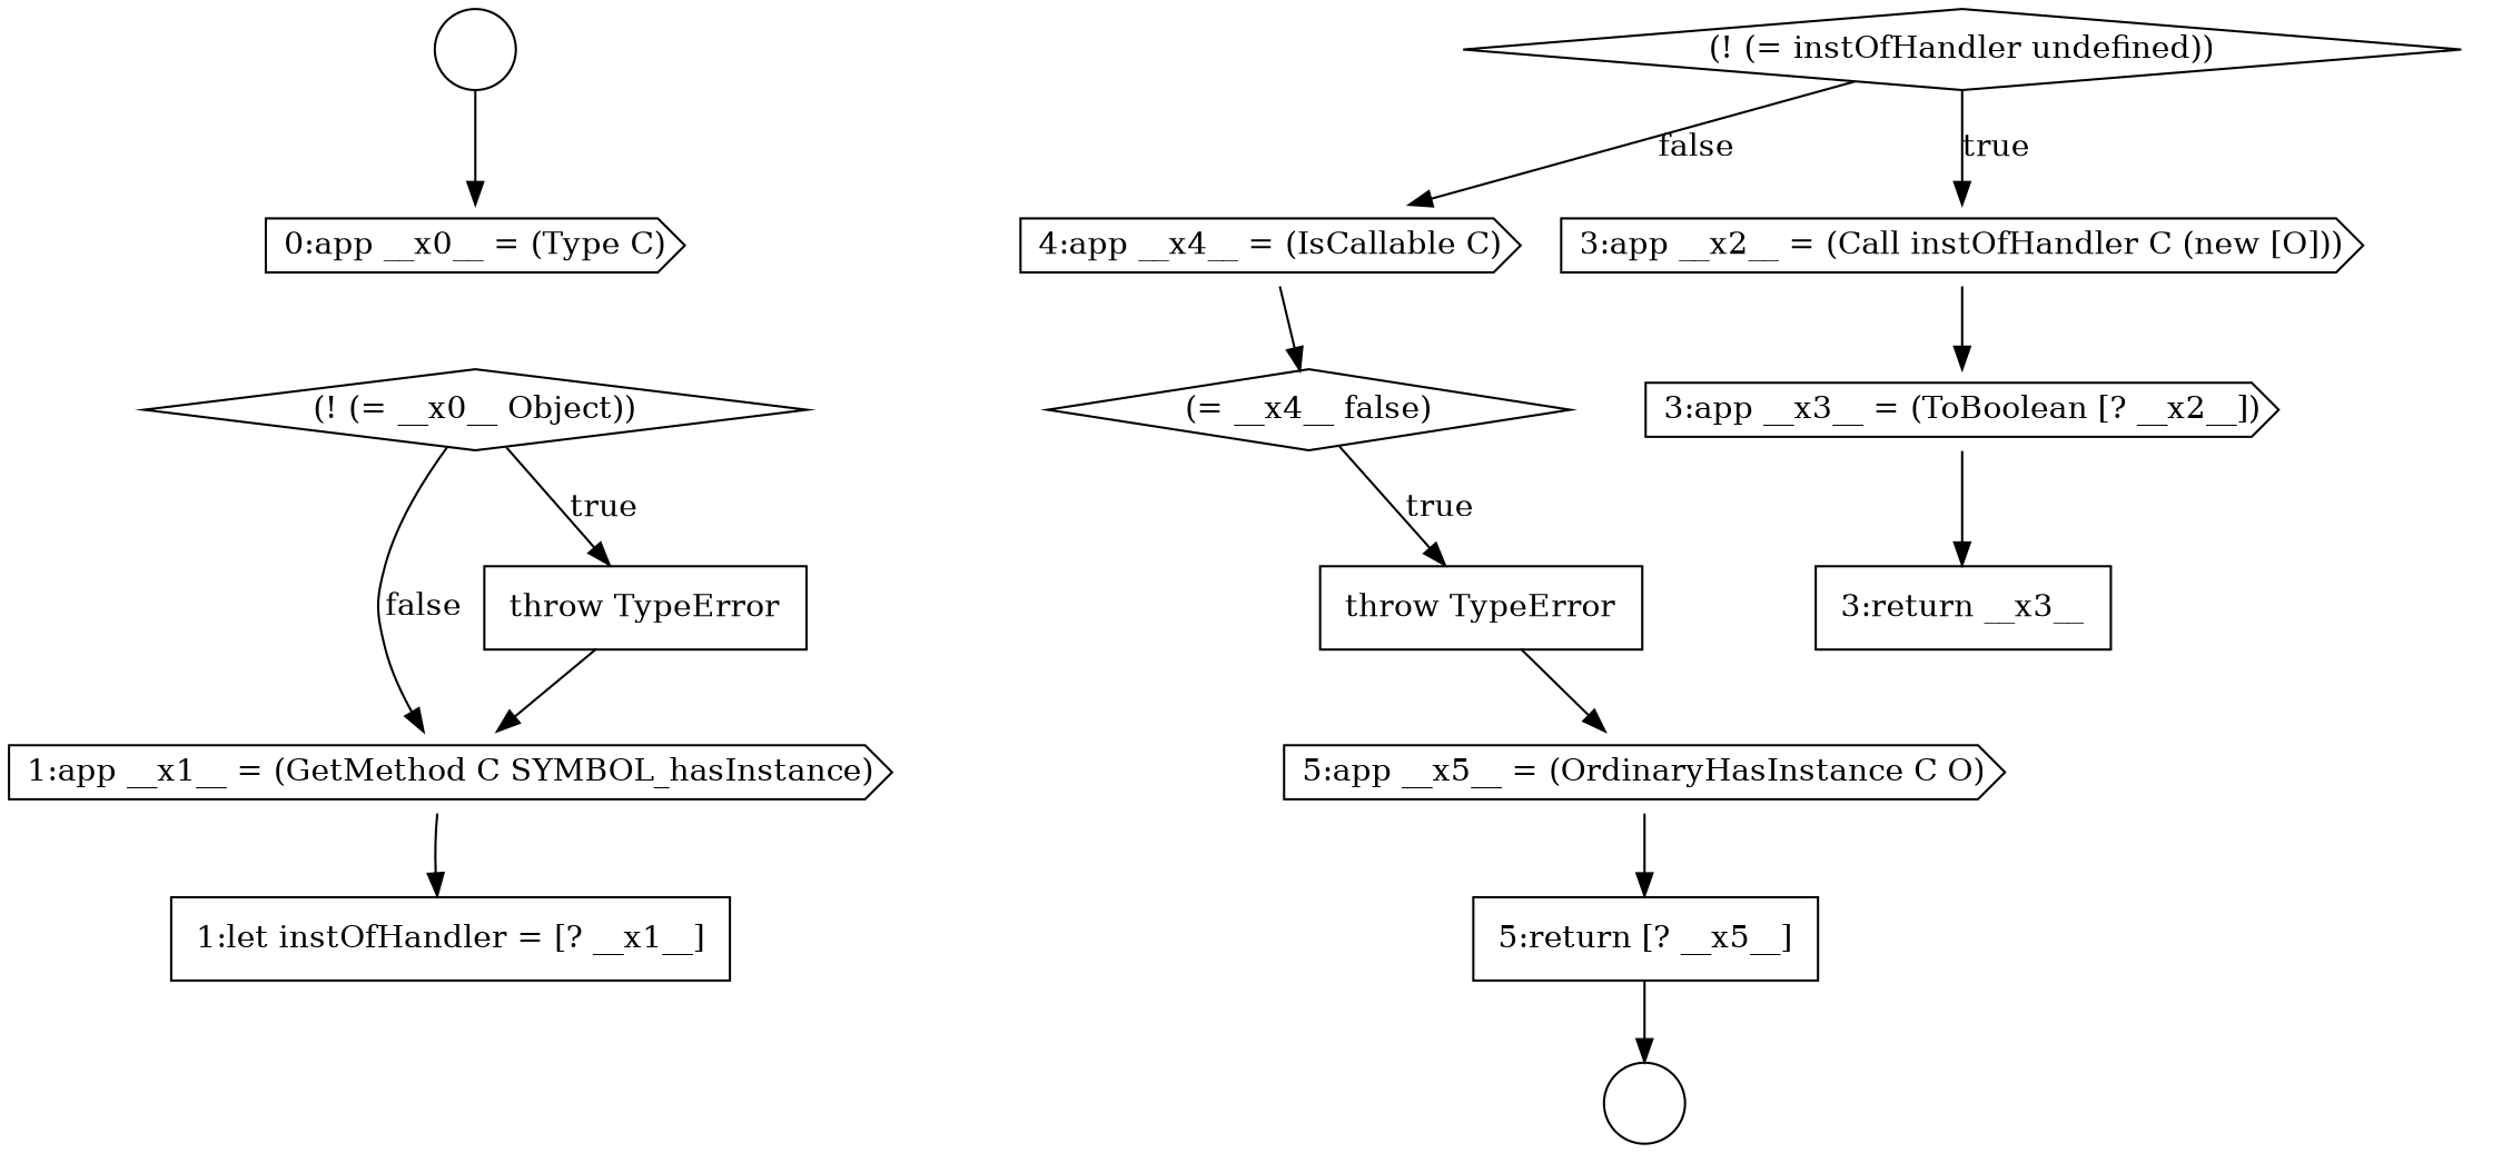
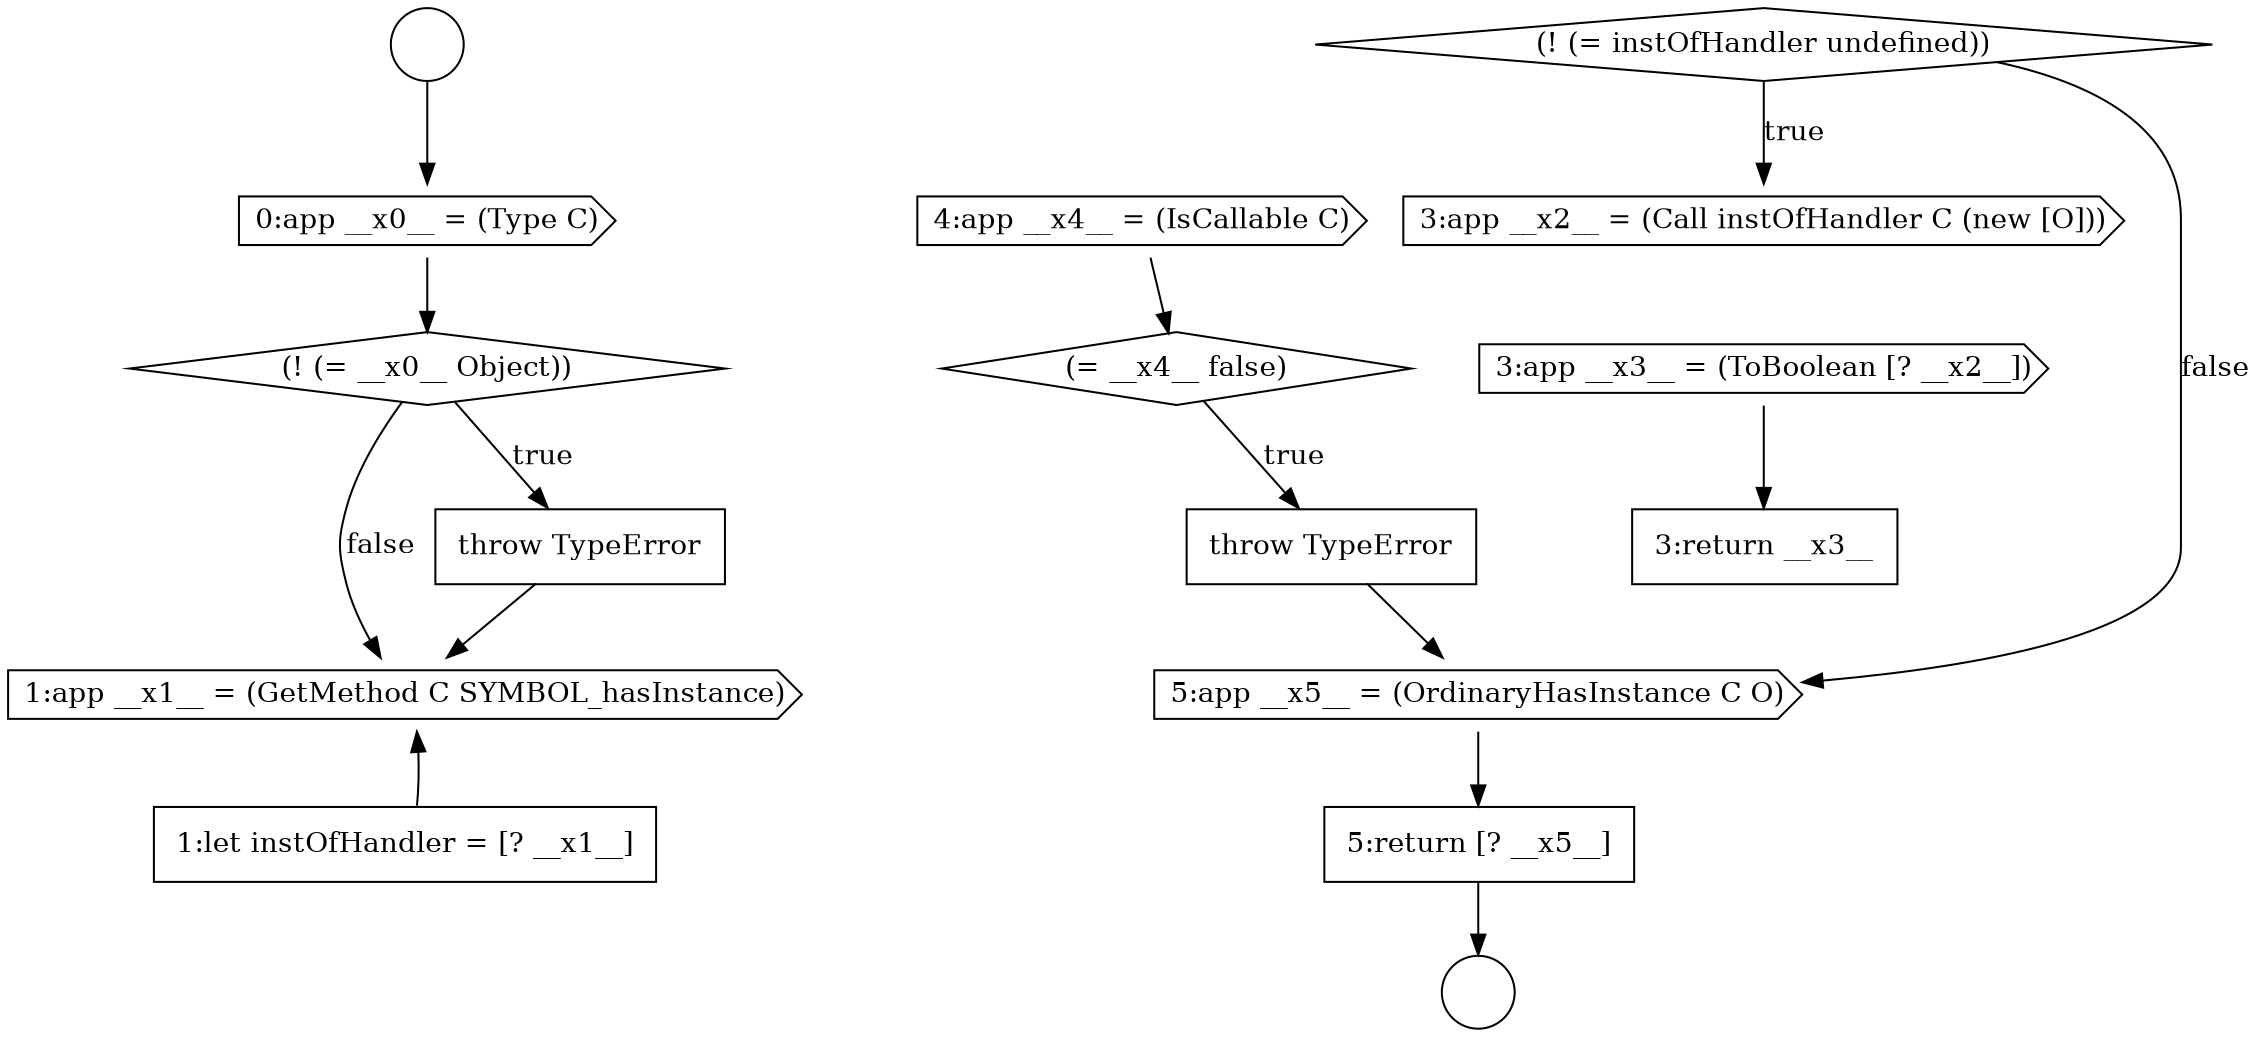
  digraph {
    node [color=black fillcolor=white shape=cds style=filled]
    edge [color=black]
    n1 [label=<<font color="black">1:app __x1__ = (GetMethod C SYMBOL_hasInstance)</font>>]
    n2 [label=<<font color="black">     <table border="0" cellborder="1" cellspacing="0" cellpadding="10">       <tr><td align="left">1:let instOfHandler = [? __x1__]</td></tr>     </table>   </font>> margin=0 shape=none]
    n3 [label=<<font color="black">0:app __x0__ = (Type C)</font>>]
    n4 [label=<<font color="black">(! (= __x0__ Object))</font>> shape=diamond]
    n5 [label=<<font color="black">     <table border="0" cellborder="1" cellspacing="0" cellpadding="10">       <tr><td align="left">throw TypeError</td></tr>     </table>   </font>> margin=0 shape=none]
    n6 [label=<<font color="black">(! (= instOfHandler undefined))</font>> shape=diamond]
    n7 [label=<<font color="black">4:app __x4__ = (IsCallable C)</font>>]
    n8 [label=<<font color="black">3:app __x2__ = (Call instOfHandler C (new [O]))</font>>]
    n9 [label=<<font color="black">(= __x4__ false)</font>> shape=diamond]
    n10 [label=<<font color="black">     <table border="0" cellborder="1" cellspacing="0" cellpadding="10">       <tr><td align="left">throw TypeError</td></tr>     </table>   </font>> margin=0 shape=none]
    n11 [label=<<font color="black">     <table border="0" cellborder="1" cellspacing="0" cellpadding="10">       <tr><td align="left">3:return __x3__</td></tr>     </table>   </font>> margin=0 shape=none]
    n12 [label=" " shape=circle]
    n13 [label=<<font color="black">5:app __x5__ = (OrdinaryHasInstance C O)</font>>]
    n14 [label=<<font color="black">     <table border="0" cellborder="1" cellspacing="0" cellpadding="10">       <tr><td align="left">5:return [? __x5__]</td></tr>     </table>   </font>> margin=0 shape=none]
    n15 [label=<<font color="black">3:app __x3__ = (ToBoolean [? __x2__])</font>>]
    n16 [label=" " shape=circle]
-   n1 -> n2
+   n2 -> n1
+   n3 -> n4
    n4 -> n1 [label=<<font color="black">false</font>>]
    n4 -> n5 [label=<<font color="black">true</font>>]
    n5 -> n1
-   n6 -> n7 [label=<<font color="black">false</font>>]
+   n6 -> n13 [label=<<font color="black">false</font>>]
    n6 -> n8 [label=<<font color="black">true</font>>]
    n7 -> n9
-   n8 -> n15
    n9 -> n10 [label=<<font color="black">true</font>>]
    n10 -> n13
    n12 -> n3
    n13 -> n14
    n14 -> n16
    n15 -> n11
  }
